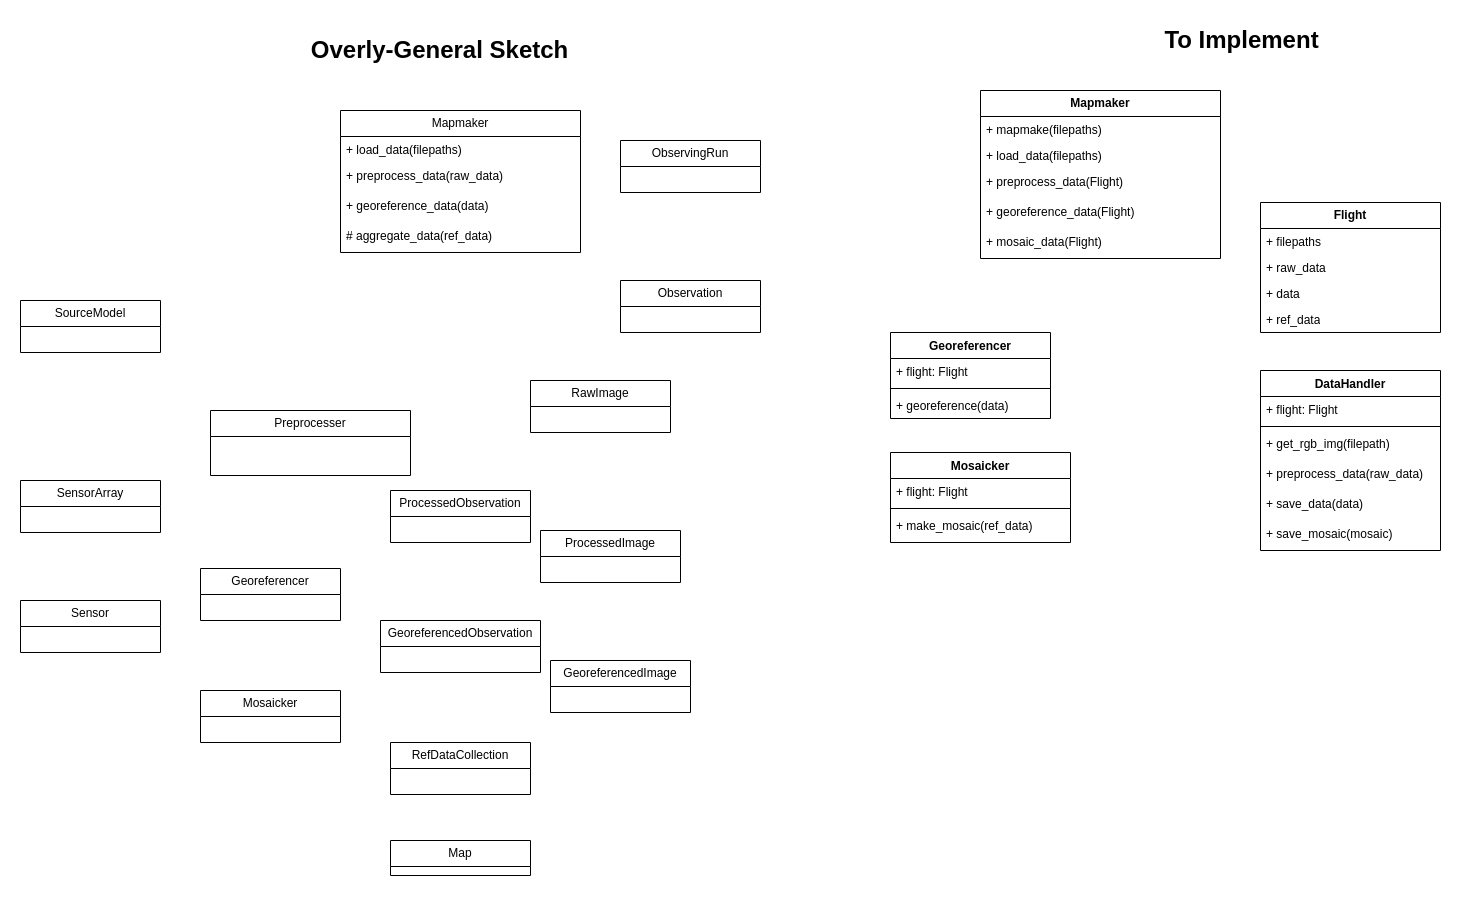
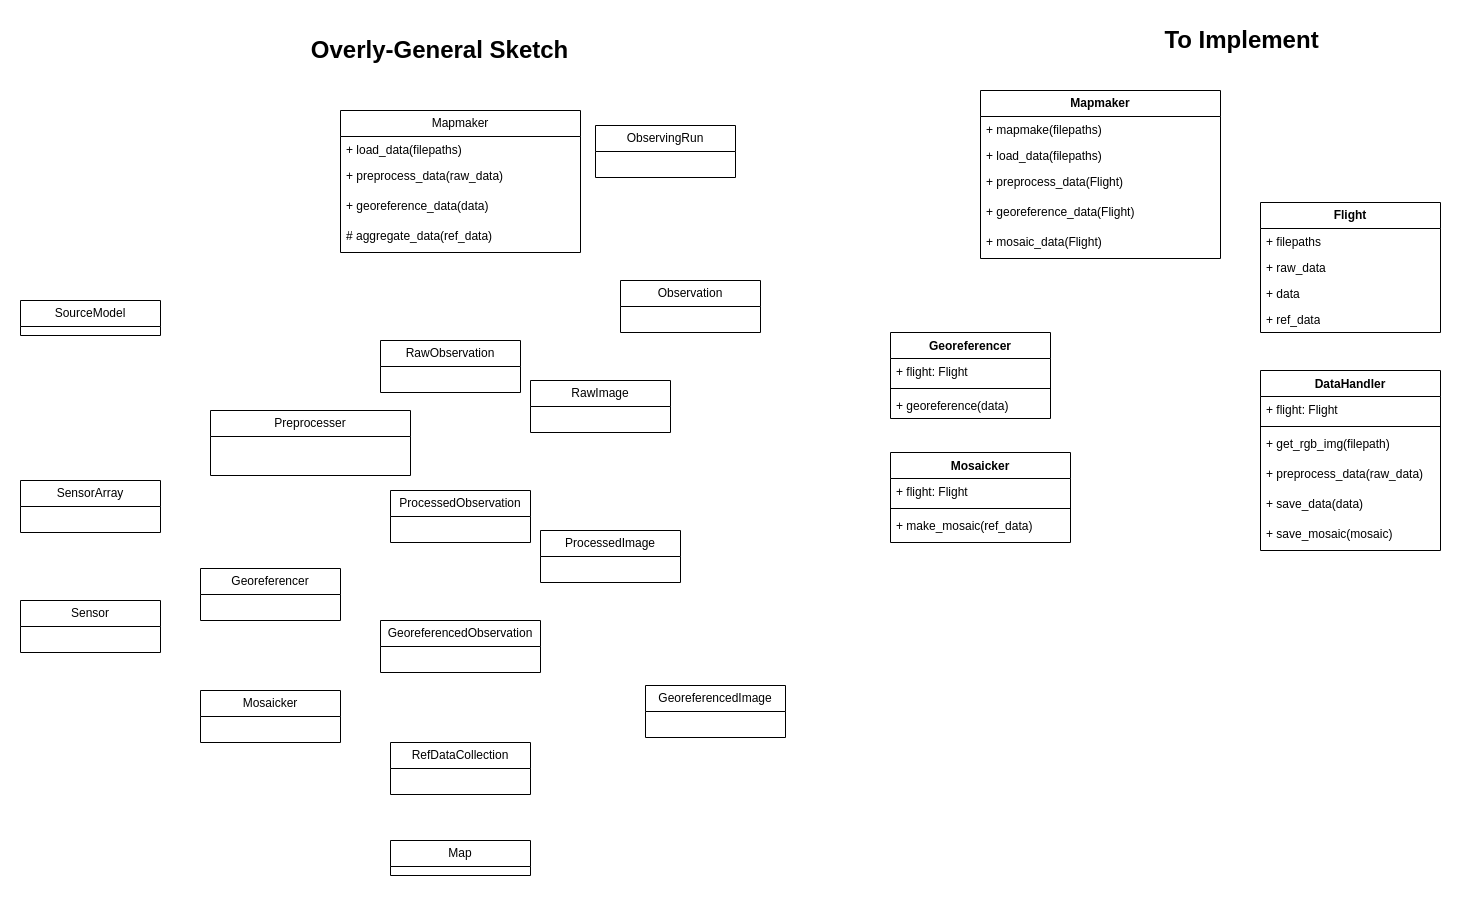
  <mxCell id="0" />
  <mxCell id="1" parent="0" />
  <mxCell id="2" value="Sensor" style="swimlane;fontStyle=0;childLayout=stackLayout;horizontal=1;startSize=26;fillColor=none;horizontalStack=0;resizeParent=1;resizeParentMax=0;resizeLast=0;collapsible=1;marginBottom=0;whiteSpace=wrap;html=1;" vertex="1" parent="1"><mxGeometry x="20" y="600" width="140" height="52" as="geometry" /></mxCell>
  <mxCell id="3" value="SensorArray" style="swimlane;fontStyle=0;childLayout=stackLayout;horizontal=1;startSize=26;fillColor=none;horizontalStack=0;resizeParent=1;resizeParentMax=0;resizeLast=0;collapsible=1;marginBottom=0;whiteSpace=wrap;html=1;" vertex="1" parent="1"><mxGeometry x="20" y="480" width="140" height="52" as="geometry" /></mxCell>
- <mxCell id="4" value="ObservingRun" style="swimlane;fontStyle=0;childLayout=stackLayout;horizontal=1;startSize=26;fillColor=none;horizontalStack=0;resizeParent=1;resizeParentMax=0;resizeLast=0;collapsible=1;marginBottom=0;whiteSpace=wrap;html=1;" vertex="1" parent="1"><mxGeometry x="620" y="140" width="140" height="52" as="geometry" /></mxCell>
+ <mxCell id="4" value="ObservingRun" style="swimlane;fontStyle=0;childLayout=stackLayout;horizontal=1;startSize=26;fillColor=none;horizontalStack=0;resizeParent=1;resizeParentMax=0;resizeLast=0;collapsible=1;marginBottom=0;whiteSpace=wrap;html=1;" vertex="1" parent="1"><mxGeometry x="595" y="125" width="140" height="52" as="geometry" /></mxCell>
+ <mxCell id="5" value="RawObservation" style="swimlane;fontStyle=0;childLayout=stackLayout;horizontal=1;startSize=26;fillColor=none;horizontalStack=0;resizeParent=1;resizeParentMax=0;resizeLast=0;collapsible=1;marginBottom=0;whiteSpace=wrap;html=1;" vertex="1" parent="1"><mxGeometry x="380" y="340" width="140" height="52" as="geometry" /></mxCell>
  <mxCell id="6" value="Mosaicker" style="swimlane;fontStyle=0;childLayout=stackLayout;horizontal=1;startSize=26;fillColor=none;horizontalStack=0;resizeParent=1;resizeParentMax=0;resizeLast=0;collapsible=1;marginBottom=0;whiteSpace=wrap;html=1;" vertex="1" parent="1"><mxGeometry x="200" y="690" width="140" height="52" as="geometry" /></mxCell>
- <mxCell id="7" value="GeoreferencedImage" style="swimlane;fontStyle=0;childLayout=stackLayout;horizontal=1;startSize=26;fillColor=none;horizontalStack=0;resizeParent=1;resizeParentMax=0;resizeLast=0;collapsible=1;marginBottom=0;whiteSpace=wrap;html=1;" vertex="1" parent="1"><mxGeometry x="550" y="660" width="140" height="52" as="geometry" /></mxCell>
+ <mxCell id="7" value="GeoreferencedImage" style="swimlane;fontStyle=0;childLayout=stackLayout;horizontal=1;startSize=26;fillColor=none;horizontalStack=0;resizeParent=1;resizeParentMax=0;resizeLast=0;collapsible=1;marginBottom=0;whiteSpace=wrap;html=1;" vertex="1" parent="1"><mxGeometry x="645" y="685" width="140" height="52" as="geometry" /></mxCell>
  <mxCell id="8" value="ProcessedObservation" style="swimlane;fontStyle=0;childLayout=stackLayout;horizontal=1;startSize=26;fillColor=none;horizontalStack=0;resizeParent=1;resizeParentMax=0;resizeLast=0;collapsible=1;marginBottom=0;whiteSpace=wrap;html=1;" vertex="1" parent="1"><mxGeometry x="390" y="490" width="140" height="52" as="geometry" /></mxCell>
  <mxCell id="9" value="RawImage" style="swimlane;fontStyle=0;childLayout=stackLayout;horizontal=1;startSize=26;fillColor=none;horizontalStack=0;resizeParent=1;resizeParentMax=0;resizeLast=0;collapsible=1;marginBottom=0;whiteSpace=wrap;html=1;" vertex="1" parent="1"><mxGeometry x="530" y="380" width="140" height="52" as="geometry" /></mxCell>
  <mxCell id="10" value="Map" style="swimlane;fontStyle=0;childLayout=stackLayout;horizontal=1;startSize=26;fillColor=none;horizontalStack=0;resizeParent=1;resizeParentMax=0;resizeLast=0;collapsible=1;marginBottom=0;whiteSpace=wrap;html=1;" vertex="1" parent="1"><mxGeometry x="390" y="840" width="140" height="35" as="geometry" /></mxCell>
- <mxCell id="11" value="SourceModel" style="swimlane;fontStyle=0;childLayout=stackLayout;horizontal=1;startSize=26;fillColor=none;horizontalStack=0;resizeParent=1;resizeParentMax=0;resizeLast=0;collapsible=1;marginBottom=0;whiteSpace=wrap;html=1;" vertex="1" parent="1"><mxGeometry x="20" y="300" width="140" height="52" as="geometry" /></mxCell>
+ <mxCell id="11" value="SourceModel" style="swimlane;fontStyle=0;childLayout=stackLayout;horizontal=1;startSize=26;fillColor=none;horizontalStack=0;resizeParent=1;resizeParentMax=0;resizeLast=0;collapsible=1;marginBottom=0;whiteSpace=wrap;html=1;" vertex="1" parent="1"><mxGeometry x="20" y="300" width="140" height="35" as="geometry" /></mxCell>
  <mxCell id="12" value="Mapmaker" style="swimlane;fontStyle=0;childLayout=stackLayout;horizontal=1;startSize=26;fillColor=none;horizontalStack=0;resizeParent=1;resizeParentMax=0;resizeLast=0;collapsible=1;marginBottom=0;whiteSpace=wrap;html=1;" vertex="1" parent="1"><mxGeometry x="340" y="110" width="240" height="142" as="geometry" /></mxCell>
  <mxCell id="13" value="+ load_data(filepaths)" style="text;strokeColor=none;fillColor=none;align=left;verticalAlign=top;spacingLeft=4;spacingRight=4;overflow=hidden;rotatable=0;points=[[0,0.5],[1,0.5]];portConstraint=eastwest;whiteSpace=wrap;html=1;" vertex="1" parent="12"><mxGeometry y="26" width="240" height="26" as="geometry" /></mxCell>
  <mxCell id="14" value="+ preprocess_data(raw_data)" style="text;strokeColor=none;fillColor=none;align=left;verticalAlign=top;spacingLeft=4;spacingRight=4;overflow=hidden;rotatable=0;points=[[0,0.5],[1,0.5]];portConstraint=eastwest;whiteSpace=wrap;html=1;" vertex="1" parent="12"><mxGeometry y="52" width="240" height="30" as="geometry" /></mxCell>
  <mxCell id="15" value="+ georeference_data(data)" style="text;strokeColor=none;fillColor=none;align=left;verticalAlign=top;spacingLeft=4;spacingRight=4;overflow=hidden;rotatable=0;points=[[0,0.5],[1,0.5]];portConstraint=eastwest;whiteSpace=wrap;html=1;" vertex="1" parent="12"><mxGeometry y="82" width="240" height="30" as="geometry" /></mxCell>
  <mxCell id="16" value="# aggregate_data(ref_data)" style="text;strokeColor=none;fillColor=none;align=left;verticalAlign=top;spacingLeft=4;spacingRight=4;overflow=hidden;rotatable=0;points=[[0,0.5],[1,0.5]];portConstraint=eastwest;whiteSpace=wrap;html=1;" vertex="1" parent="12"><mxGeometry y="112" width="240" height="30" as="geometry" /></mxCell>
  <mxCell id="17" value="GeoreferencedObservation" style="swimlane;fontStyle=0;childLayout=stackLayout;horizontal=1;startSize=26;fillColor=none;horizontalStack=0;resizeParent=1;resizeParentMax=0;resizeLast=0;collapsible=1;marginBottom=0;whiteSpace=wrap;html=1;" vertex="1" parent="1"><mxGeometry x="380" y="620" width="160" height="52" as="geometry" /></mxCell>
  <mxCell id="18" value="Observation" style="swimlane;fontStyle=0;childLayout=stackLayout;horizontal=1;startSize=26;fillColor=none;horizontalStack=0;resizeParent=1;resizeParentMax=0;resizeLast=0;collapsible=1;marginBottom=0;whiteSpace=wrap;html=1;" vertex="1" parent="1"><mxGeometry x="620" y="280" width="140" height="52" as="geometry" /></mxCell>
  <mxCell id="19" value="ProcessedImage" style="swimlane;fontStyle=0;childLayout=stackLayout;horizontal=1;startSize=26;fillColor=none;horizontalStack=0;resizeParent=1;resizeParentMax=0;resizeLast=0;collapsible=1;marginBottom=0;whiteSpace=wrap;html=1;" vertex="1" parent="1"><mxGeometry x="540" y="530" width="140" height="52" as="geometry" /></mxCell>
  <mxCell id="20" value="Georeferencer" style="swimlane;fontStyle=0;childLayout=stackLayout;horizontal=1;startSize=26;fillColor=none;horizontalStack=0;resizeParent=1;resizeParentMax=0;resizeLast=0;collapsible=1;marginBottom=0;whiteSpace=wrap;html=1;" vertex="1" parent="1"><mxGeometry x="200" y="568" width="140" height="52" as="geometry" /></mxCell>
  <mxCell id="21" value="Overly-General Sketch" style="text;strokeColor=none;fillColor=none;html=1;fontSize=24;fontStyle=1;verticalAlign=middle;align=center;" vertex="1" parent="1"><mxGeometry x="389" y="30" width="100" height="40" as="geometry" /></mxCell>
  <mxCell id="22" value="Preprocesser" style="swimlane;fontStyle=0;childLayout=stackLayout;horizontal=1;startSize=26;fillColor=none;horizontalStack=0;resizeParent=1;resizeParentMax=0;resizeLast=0;collapsible=1;marginBottom=0;whiteSpace=wrap;html=1;" vertex="1" parent="1"><mxGeometry x="210" y="410" width="200" height="65" as="geometry" /></mxCell>
  <mxCell id="23" value="&lt;b&gt;Mapmaker&lt;/b&gt;" style="swimlane;fontStyle=0;childLayout=stackLayout;horizontal=1;startSize=26;fillColor=none;horizontalStack=0;resizeParent=1;resizeParentMax=0;resizeLast=0;collapsible=1;marginBottom=0;whiteSpace=wrap;html=1;" vertex="1" parent="1"><mxGeometry x="980" y="90" width="240" height="168" as="geometry" /></mxCell>
  <mxCell id="24" value="+ mapmake(filepaths)" style="text;strokeColor=none;fillColor=none;align=left;verticalAlign=top;spacingLeft=4;spacingRight=4;overflow=hidden;rotatable=0;points=[[0,0.5],[1,0.5]];portConstraint=eastwest;whiteSpace=wrap;html=1;" vertex="1" parent="23"><mxGeometry y="26" width="240" height="26" as="geometry" /></mxCell>
  <mxCell id="25" value="+ load_data(filepaths)" style="text;strokeColor=none;fillColor=none;align=left;verticalAlign=top;spacingLeft=4;spacingRight=4;overflow=hidden;rotatable=0;points=[[0,0.5],[1,0.5]];portConstraint=eastwest;whiteSpace=wrap;html=1;" vertex="1" parent="23"><mxGeometry y="52" width="240" height="26" as="geometry" /></mxCell>
  <mxCell id="26" value="+ preprocess_data(Flight)" style="text;strokeColor=none;fillColor=none;align=left;verticalAlign=top;spacingLeft=4;spacingRight=4;overflow=hidden;rotatable=0;points=[[0,0.5],[1,0.5]];portConstraint=eastwest;whiteSpace=wrap;html=1;" vertex="1" parent="23"><mxGeometry y="78" width="240" height="30" as="geometry" /></mxCell>
  <mxCell id="27" value="+ georeference_data(Flight)" style="text;strokeColor=none;fillColor=none;align=left;verticalAlign=top;spacingLeft=4;spacingRight=4;overflow=hidden;rotatable=0;points=[[0,0.5],[1,0.5]];portConstraint=eastwest;whiteSpace=wrap;html=1;" vertex="1" parent="23"><mxGeometry y="108" width="240" height="30" as="geometry" /></mxCell>
  <mxCell id="28" value="+ mosaic_data(Flight)" style="text;strokeColor=none;fillColor=none;align=left;verticalAlign=top;spacingLeft=4;spacingRight=4;overflow=hidden;rotatable=0;points=[[0,0.5],[1,0.5]];portConstraint=eastwest;whiteSpace=wrap;html=1;" vertex="1" parent="23"><mxGeometry y="138" width="240" height="30" as="geometry" /></mxCell>
  <mxCell id="29" value="&lt;b&gt;Flight&lt;/b&gt;" style="swimlane;fontStyle=0;childLayout=stackLayout;horizontal=1;startSize=26;fillColor=none;horizontalStack=0;resizeParent=1;resizeParentMax=0;resizeLast=0;collapsible=1;marginBottom=0;whiteSpace=wrap;html=1;" vertex="1" parent="1"><mxGeometry x="1260" y="202" width="180" height="130" as="geometry" /></mxCell>
  <mxCell id="30" value="+ filepaths" style="text;strokeColor=none;fillColor=none;align=left;verticalAlign=top;spacingLeft=4;spacingRight=4;overflow=hidden;rotatable=0;points=[[0,0.5],[1,0.5]];portConstraint=eastwest;whiteSpace=wrap;html=1;" vertex="1" parent="29"><mxGeometry y="26" width="180" height="26" as="geometry" /></mxCell>
  <mxCell id="31" value="+ raw_data" style="text;strokeColor=none;fillColor=none;align=left;verticalAlign=top;spacingLeft=4;spacingRight=4;overflow=hidden;rotatable=0;points=[[0,0.5],[1,0.5]];portConstraint=eastwest;whiteSpace=wrap;html=1;" vertex="1" parent="29"><mxGeometry y="52" width="180" height="26" as="geometry" /></mxCell>
  <mxCell id="32" value="+ data" style="text;strokeColor=none;fillColor=none;align=left;verticalAlign=top;spacingLeft=4;spacingRight=4;overflow=hidden;rotatable=0;points=[[0,0.5],[1,0.5]];portConstraint=eastwest;whiteSpace=wrap;html=1;" vertex="1" parent="29"><mxGeometry y="78" width="180" height="26" as="geometry" /></mxCell>
  <mxCell id="33" value="+ ref_data" style="text;strokeColor=none;fillColor=none;align=left;verticalAlign=top;spacingLeft=4;spacingRight=4;overflow=hidden;rotatable=0;points=[[0,0.5],[1,0.5]];portConstraint=eastwest;whiteSpace=wrap;html=1;" vertex="1" parent="29"><mxGeometry y="104" width="180" height="26" as="geometry" /></mxCell>
  <mxCell id="34" value="RefDataCollection" style="swimlane;fontStyle=0;childLayout=stackLayout;horizontal=1;startSize=26;fillColor=none;horizontalStack=0;resizeParent=1;resizeParentMax=0;resizeLast=0;collapsible=1;marginBottom=0;whiteSpace=wrap;html=1;" vertex="1" parent="1"><mxGeometry x="390" y="742" width="140" height="52" as="geometry" /></mxCell>
  <mxCell id="35" value="Georeferencer" style="swimlane;fontStyle=1;align=center;verticalAlign=top;childLayout=stackLayout;horizontal=1;startSize=26;horizontalStack=0;resizeParent=1;resizeParentMax=0;resizeLast=0;collapsible=1;marginBottom=0;whiteSpace=wrap;html=1;" vertex="1" parent="1"><mxGeometry x="890" y="332" width="160" height="86" as="geometry" /></mxCell>
  <mxCell id="36" value="+ flight: Flight" style="text;strokeColor=none;fillColor=none;align=left;verticalAlign=top;spacingLeft=4;spacingRight=4;overflow=hidden;rotatable=0;points=[[0,0.5],[1,0.5]];portConstraint=eastwest;whiteSpace=wrap;html=1;" vertex="1" parent="35"><mxGeometry y="26" width="160" height="26" as="geometry" /></mxCell>
  <mxCell id="37" value="" style="line;strokeWidth=1;fillColor=none;align=left;verticalAlign=middle;spacingTop=-1;spacingLeft=3;spacingRight=3;rotatable=0;labelPosition=right;points=[];portConstraint=eastwest;strokeColor=inherit;" vertex="1" parent="35"><mxGeometry y="52" width="160" height="8" as="geometry" /></mxCell>
  <mxCell id="38" value="+ georeference(data)" style="text;strokeColor=none;fillColor=none;align=left;verticalAlign=top;spacingLeft=4;spacingRight=4;overflow=hidden;rotatable=0;points=[[0,0.5],[1,0.5]];portConstraint=eastwest;whiteSpace=wrap;html=1;" vertex="1" parent="35"><mxGeometry y="60" width="160" height="26" as="geometry" /></mxCell>
  <mxCell id="39" value="Mosaicker" style="swimlane;fontStyle=1;align=center;verticalAlign=top;childLayout=stackLayout;horizontal=1;startSize=26;horizontalStack=0;resizeParent=1;resizeParentMax=0;resizeLast=0;collapsible=1;marginBottom=0;whiteSpace=wrap;html=1;" vertex="1" parent="1"><mxGeometry x="890" y="452" width="180" height="90" as="geometry" /></mxCell>
  <mxCell id="40" value="+ flight: Flight" style="text;strokeColor=none;fillColor=none;align=left;verticalAlign=top;spacingLeft=4;spacingRight=4;overflow=hidden;rotatable=0;points=[[0,0.5],[1,0.5]];portConstraint=eastwest;whiteSpace=wrap;html=1;" vertex="1" parent="39"><mxGeometry y="26" width="180" height="26" as="geometry" /></mxCell>
  <mxCell id="41" value="" style="line;strokeWidth=1;fillColor=none;align=left;verticalAlign=middle;spacingTop=-1;spacingLeft=3;spacingRight=3;rotatable=0;labelPosition=right;points=[];portConstraint=eastwest;strokeColor=inherit;" vertex="1" parent="39"><mxGeometry y="52" width="180" height="8" as="geometry" /></mxCell>
  <mxCell id="42" value="+ make_mosaic(ref_data)" style="text;strokeColor=none;fillColor=none;align=left;verticalAlign=top;spacingLeft=4;spacingRight=4;overflow=hidden;rotatable=0;points=[[0,0.5],[1,0.5]];portConstraint=eastwest;whiteSpace=wrap;html=1;" vertex="1" parent="39"><mxGeometry y="60" width="180" height="30" as="geometry" /></mxCell>
  <mxCell id="43" value="To Implement" style="text;strokeColor=none;fillColor=none;html=1;fontSize=24;fontStyle=1;verticalAlign=middle;align=center;" vertex="1" parent="1"><mxGeometry x="1191" y="20" width="100" height="40" as="geometry" /></mxCell>
  <mxCell id="44" value="DataHandler" style="swimlane;fontStyle=1;align=center;verticalAlign=top;childLayout=stackLayout;horizontal=1;startSize=26;horizontalStack=0;resizeParent=1;resizeParentMax=0;resizeLast=0;collapsible=1;marginBottom=0;whiteSpace=wrap;html=1;" vertex="1" parent="1"><mxGeometry x="1260" y="370" width="180" height="180" as="geometry" /></mxCell>
  <mxCell id="45" value="+ flight: Flight" style="text;strokeColor=none;fillColor=none;align=left;verticalAlign=top;spacingLeft=4;spacingRight=4;overflow=hidden;rotatable=0;points=[[0,0.5],[1,0.5]];portConstraint=eastwest;whiteSpace=wrap;html=1;" vertex="1" parent="44"><mxGeometry y="26" width="180" height="26" as="geometry" /></mxCell>
  <mxCell id="46" value="" style="line;strokeWidth=1;fillColor=none;align=left;verticalAlign=middle;spacingTop=-1;spacingLeft=3;spacingRight=3;rotatable=0;labelPosition=right;points=[];portConstraint=eastwest;strokeColor=inherit;" vertex="1" parent="44"><mxGeometry y="52" width="180" height="8" as="geometry" /></mxCell>
  <mxCell id="47" value="+ get_rgb_img(filepath)" style="text;strokeColor=none;fillColor=none;align=left;verticalAlign=top;spacingLeft=4;spacingRight=4;overflow=hidden;rotatable=0;points=[[0,0.5],[1,0.5]];portConstraint=eastwest;whiteSpace=wrap;html=1;" vertex="1" parent="44"><mxGeometry y="60" width="180" height="30" as="geometry" /></mxCell>
  <mxCell id="48" value="+ preprocess_data(raw_data)" style="text;strokeColor=none;fillColor=none;align=left;verticalAlign=top;spacingLeft=4;spacingRight=4;overflow=hidden;rotatable=0;points=[[0,0.5],[1,0.5]];portConstraint=eastwest;whiteSpace=wrap;html=1;" vertex="1" parent="44"><mxGeometry y="90" width="180" height="30" as="geometry" /></mxCell>
  <mxCell id="49" value="+ save_data(data)" style="text;strokeColor=none;fillColor=none;align=left;verticalAlign=top;spacingLeft=4;spacingRight=4;overflow=hidden;rotatable=0;points=[[0,0.5],[1,0.5]];portConstraint=eastwest;whiteSpace=wrap;html=1;" vertex="1" parent="44"><mxGeometry y="120" width="180" height="30" as="geometry" /></mxCell>
  <mxCell id="50" value="+ save_mosaic(mosaic)" style="text;strokeColor=none;fillColor=none;align=left;verticalAlign=top;spacingLeft=4;spacingRight=4;overflow=hidden;rotatable=0;points=[[0,0.5],[1,0.5]];portConstraint=eastwest;whiteSpace=wrap;html=1;" vertex="1" parent="44"><mxGeometry y="150" width="180" height="30" as="geometry" /></mxCell>
